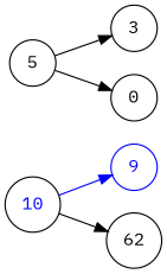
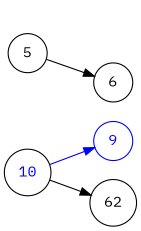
  digraph {
    fontname="IBM Plex Mono"
    ordering=out
    rankdir=LR
    node [fontname="IBM Plex Mono" shape=circle]
    edge [fontname="IBM Plex Mono"]
    10 [color=black fontcolor=blue]
    9 [color=blue fontcolor=blue]
    n3 [label=62]
    5
-   3
-   6 [label=0]
+   6
    10 -> 9 [color=blue]
    10 -> n3
-   5 -> 3
    5 -> 6
  }
